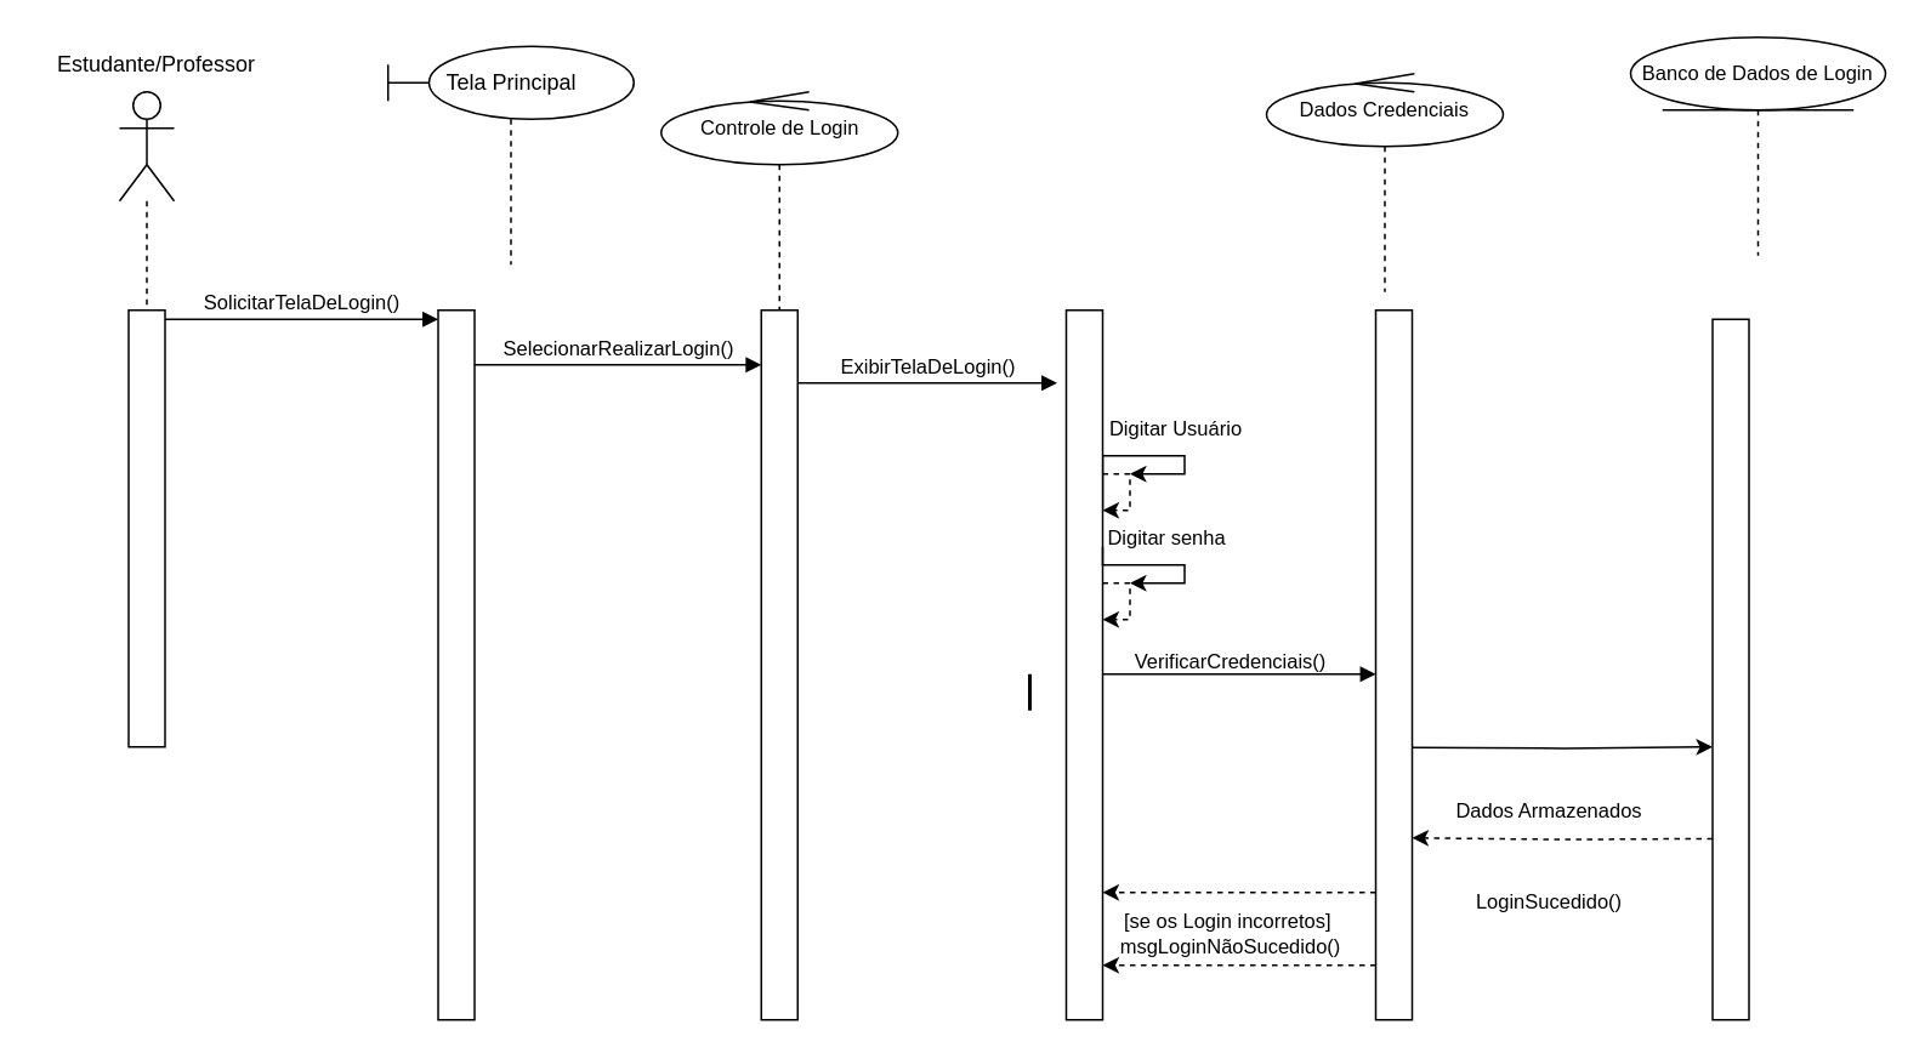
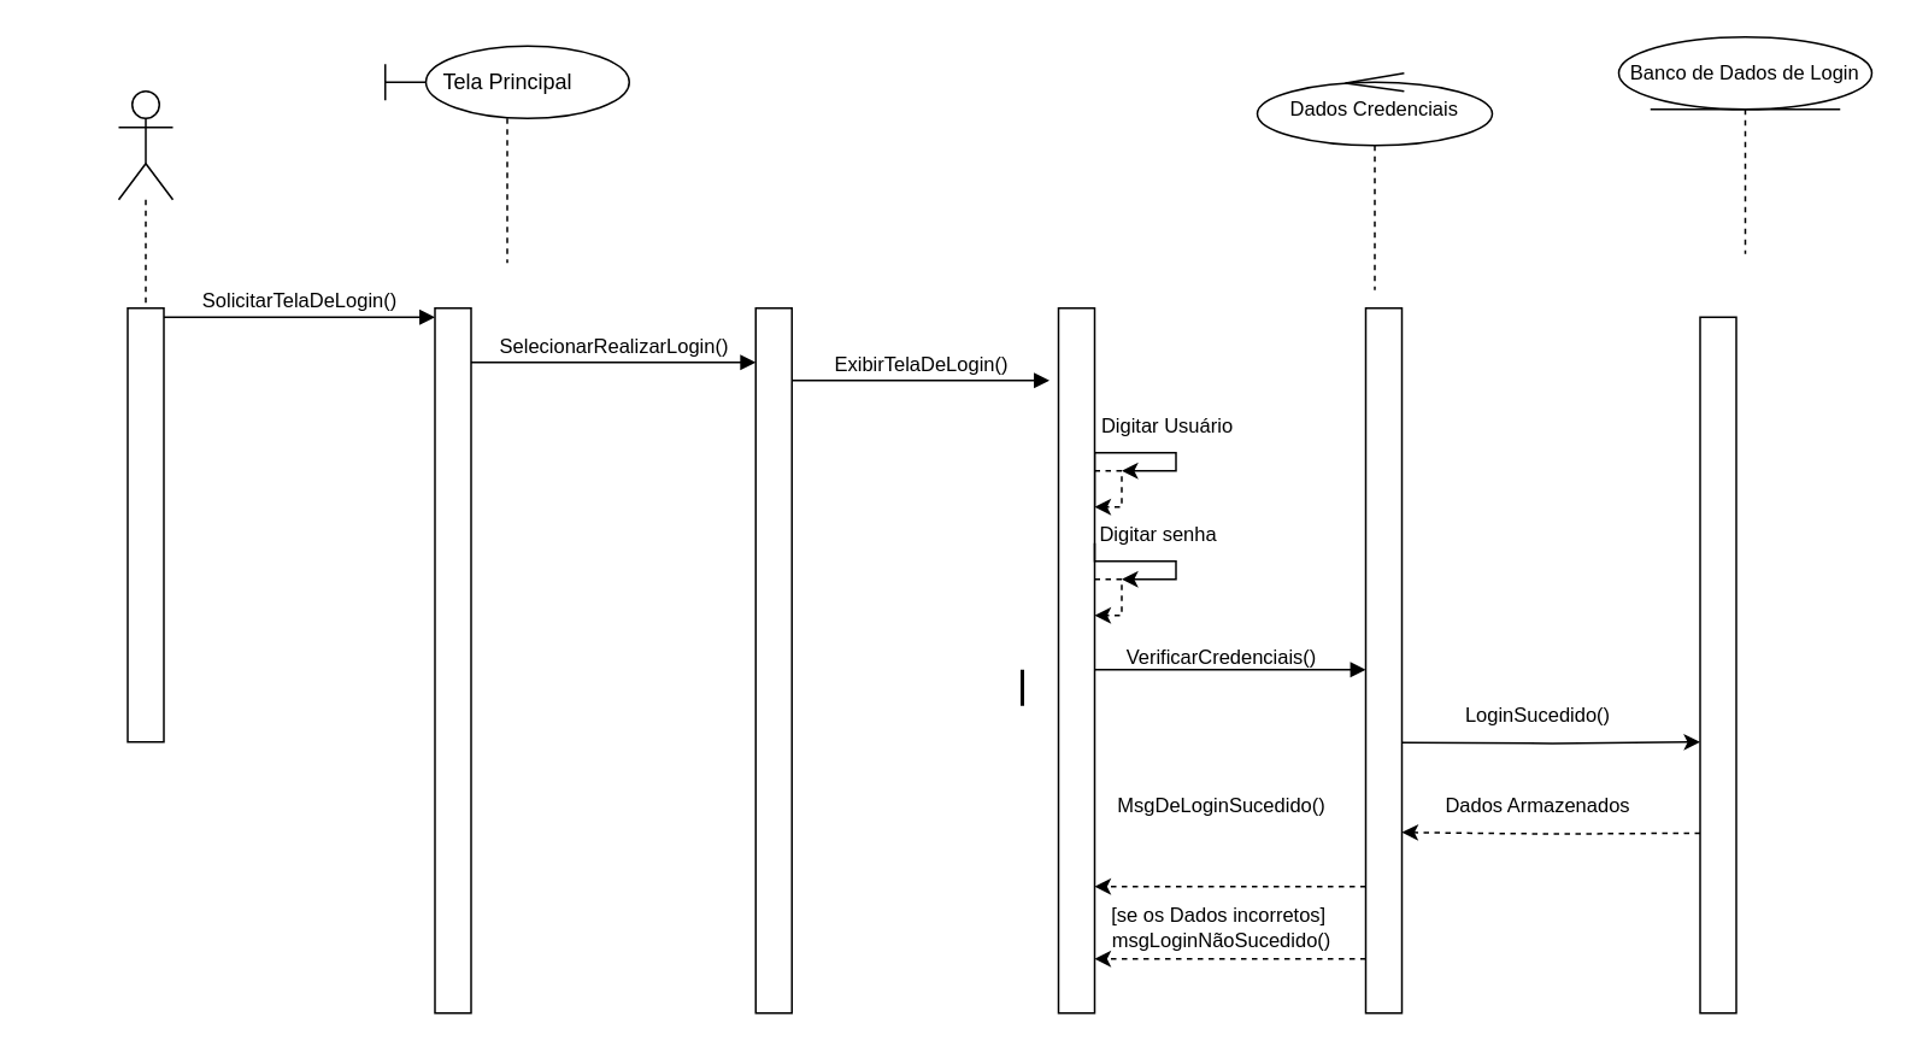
  <mxCell id="0" />
  <mxCell id="1" parent="0" />
  <mxCell id="2" value="" style="html=1;points=[[0,0,0,0,5],[0,1,0,0,-5],[1,0,0,0,5],[1,1,0,0,-5]];perimeter=orthogonalPerimeter;outlineConnect=0;targetShapes=umlLifeline;portConstraint=eastwest;newEdgeStyle={&quot;curved&quot;:0,&quot;rounded&quot;:0};" vertex="1" parent="1"><mxGeometry x="70" y="170" width="20" height="240" as="geometry" /></mxCell>
  <mxCell id="3" value="" style="shape=umlLifeline;perimeter=lifelinePerimeter;whiteSpace=wrap;html=1;container=1;dropTarget=0;collapsible=0;recursiveResize=0;outlineConnect=0;portConstraint=eastwest;newEdgeStyle={&quot;curved&quot;:0,&quot;rounded&quot;:0};participant=umlActor;size=60;" vertex="1" parent="1"><mxGeometry x="65" y="50" width="30" height="120" as="geometry" /></mxCell>
  <mxCell id="4" value="SolicitarTelaDeLogin()" style="html=1;verticalAlign=bottom;endArrow=block;curved=0;rounded=0;entryX=0;entryY=0;entryDx=0;entryDy=5;exitX=1;exitY=0;exitDx=0;exitDy=5;entryPerimeter=0;" edge="1" parent="1" source="2" target="5"><mxGeometry relative="1" as="geometry"><mxPoint x="160" y="175" as="targetPoint" /></mxGeometry></mxCell>
  <mxCell id="5" value="" style="html=1;points=[[0,0,0,0,5],[0,1,0,0,-5],[1,0,0,0,5],[1,1,0,0,-5]];perimeter=orthogonalPerimeter;outlineConnect=0;targetShapes=umlLifeline;portConstraint=eastwest;newEdgeStyle={&quot;curved&quot;:0,&quot;rounded&quot;:0};" vertex="1" parent="1"><mxGeometry x="240" y="170" width="20" height="390" as="geometry" /></mxCell>
  <mxCell id="6" value="Tela Principal" style="shape=umlLifeline;perimeter=lifelinePerimeter;whiteSpace=wrap;html=1;container=1;dropTarget=0;collapsible=0;recursiveResize=0;outlineConnect=0;portConstraint=eastwest;newEdgeStyle={&quot;curved&quot;:0,&quot;rounded&quot;:0};participant=umlBoundary;" vertex="1" parent="1"><mxGeometry x="212.5" y="25" width="135" height="120" as="geometry" /></mxCell>
- <mxCell id="7" value="Estudante/Professor" style="text;html=1;align=center;verticalAlign=middle;resizable=0;points=[];autosize=1;strokeColor=none;fillColor=none;" vertex="1" parent="1"><mxGeometry x="20" y="20" width="130" height="30" as="geometry" /></mxCell>
  <mxCell id="8" value="" style="html=1;points=[[0,0,0,0,5],[0,1,0,0,-5],[1,0,0,0,5],[1,1,0,0,-5]];perimeter=orthogonalPerimeter;outlineConnect=0;targetShapes=umlLifeline;portConstraint=eastwest;newEdgeStyle={&quot;curved&quot;:0,&quot;rounded&quot;:0};" vertex="1" parent="1"><mxGeometry x="417.5" y="170" width="20" height="390" as="geometry" /></mxCell>
  <mxCell id="9" value="SelecionarRealizarLogin()" style="html=1;verticalAlign=bottom;endArrow=block;curved=0;rounded=0;exitX=1;exitY=0;exitDx=0;exitDy=5;" edge="1" parent="1" target="8"><mxGeometry relative="1" as="geometry"><mxPoint x="260" y="200" as="sourcePoint" /><mxPoint x="410" y="200" as="targetPoint" /></mxGeometry></mxCell>
  <mxCell id="10" style="edgeStyle=orthogonalEdgeStyle;shape=connector;curved=0;rounded=0;orthogonalLoop=1;jettySize=auto;html=1;strokeColor=default;align=center;verticalAlign=middle;fontFamily=Helvetica;fontSize=11;fontColor=default;labelBackgroundColor=default;endArrow=classic;" edge="1" parent="1" source="21"><mxGeometry relative="1" as="geometry"><mxPoint x="620" y="260" as="targetPoint" /><mxPoint x="605" y="260" as="sourcePoint" /><Array as="points"><mxPoint x="605" y="250" /><mxPoint x="650" y="250" /><mxPoint x="650" y="260" /></Array></mxGeometry></mxCell>
  <mxCell id="11" value="" style="html=1;points=[[0,0,0,0,5],[0,1,0,0,-5],[1,0,0,0,5],[1,1,0,0,-5]];perimeter=orthogonalPerimeter;outlineConnect=0;targetShapes=umlLifeline;portConstraint=eastwest;newEdgeStyle={&quot;curved&quot;:0,&quot;rounded&quot;:0};" vertex="1" parent="1"><mxGeometry x="585" y="170" width="20" height="390" as="geometry" /></mxCell>
  <mxCell id="12" value="ExibirTelaDeLogin()" style="html=1;verticalAlign=bottom;endArrow=block;curved=0;rounded=0;exitX=1;exitY=0;exitDx=0;exitDy=5;" edge="1" parent="1"><mxGeometry relative="1" as="geometry"><mxPoint x="437.5" y="210" as="sourcePoint" /><mxPoint x="580" y="210" as="targetPoint" /></mxGeometry></mxCell>
  <mxCell id="13" value="Dados Credenciais" style="shape=umlLifeline;perimeter=lifelinePerimeter;whiteSpace=wrap;html=1;container=1;dropTarget=0;collapsible=0;recursiveResize=0;outlineConnect=0;portConstraint=eastwest;newEdgeStyle={&quot;curved&quot;:0,&quot;rounded&quot;:0};participant=umlControl;fontFamily=Helvetica;fontSize=11;fontColor=default;labelBackgroundColor=default;" vertex="1" parent="1"><mxGeometry x="695" y="40" width="130" height="120" as="geometry" /></mxCell>
  <mxCell id="14" style="edgeStyle=orthogonalEdgeStyle;shape=connector;curved=0;rounded=0;orthogonalLoop=1;jettySize=auto;html=1;strokeColor=default;align=center;verticalAlign=middle;fontFamily=Helvetica;fontSize=11;fontColor=default;labelBackgroundColor=default;endArrow=classic;dashed=1;" edge="1" parent="1" source="15" target="11"><mxGeometry relative="1" as="geometry"><Array as="points"><mxPoint x="680" y="490" /><mxPoint x="680" y="490" /></Array></mxGeometry></mxCell>
  <mxCell id="15" value="" style="html=1;points=[[0,0,0,0,5],[0,1,0,0,-5],[1,0,0,0,5],[1,1,0,0,-5]];perimeter=orthogonalPerimeter;outlineConnect=0;targetShapes=umlLifeline;portConstraint=eastwest;newEdgeStyle={&quot;curved&quot;:0,&quot;rounded&quot;:0};" vertex="1" parent="1"><mxGeometry x="755" y="170" width="20" height="390" as="geometry" /></mxCell>
  <mxCell id="16" value="" style="html=1;verticalAlign=bottom;endArrow=block;curved=0;rounded=0;exitX=1;exitY=0;exitDx=0;exitDy=5;" edge="1" parent="1"><mxGeometry relative="1" as="geometry"><mxPoint x="605" y="370" as="sourcePoint" /><mxPoint x="755" y="370" as="targetPoint" /></mxGeometry></mxCell>
- <mxCell id="17" value="Controle de Login" style="shape=umlLifeline;perimeter=lifelinePerimeter;whiteSpace=wrap;html=1;container=1;dropTarget=0;collapsible=0;recursiveResize=0;outlineConnect=0;portConstraint=eastwest;newEdgeStyle={&quot;curved&quot;:0,&quot;rounded&quot;:0};participant=umlControl;fontFamily=Helvetica;fontSize=11;fontColor=default;labelBackgroundColor=default;" vertex="1" parent="1"><mxGeometry x="362.5" y="50" width="130" height="120" as="geometry" /></mxCell>
  <mxCell id="18" value="Digitar Usuário" style="text;html=1;align=center;verticalAlign=middle;resizable=0;points=[];autosize=1;strokeColor=none;fillColor=none;fontFamily=Helvetica;fontSize=11;fontColor=default;labelBackgroundColor=default;" vertex="1" parent="1"><mxGeometry x="595" y="220" width="100" height="30" as="geometry" /></mxCell>
  <mxCell id="19" style="edgeStyle=orthogonalEdgeStyle;shape=connector;curved=0;rounded=0;orthogonalLoop=1;jettySize=auto;html=1;strokeColor=default;align=center;verticalAlign=middle;fontFamily=Helvetica;fontSize=11;fontColor=default;labelBackgroundColor=default;endArrow=classic;" edge="1" parent="1"><mxGeometry relative="1" as="geometry"><mxPoint x="620" y="320" as="targetPoint" /><mxPoint x="605" y="300" as="sourcePoint" /><Array as="points"><mxPoint x="605" y="310" /><mxPoint x="650" y="310" /><mxPoint x="650" y="320" /></Array></mxGeometry></mxCell>
  <mxCell id="20" style="edgeStyle=orthogonalEdgeStyle;shape=connector;curved=0;rounded=0;orthogonalLoop=1;jettySize=auto;html=1;strokeColor=default;align=center;verticalAlign=middle;fontFamily=Helvetica;fontSize=11;fontColor=default;labelBackgroundColor=default;endArrow=classic;dashed=1;" edge="1" parent="1"><mxGeometry relative="1" as="geometry"><mxPoint x="605" y="320" as="sourcePoint" /><mxPoint x="605" y="340" as="targetPoint" /><Array as="points"><mxPoint x="620" y="340" /></Array></mxGeometry></mxCell>
  <mxCell id="21" value="Digitar senha" style="text;html=1;align=center;verticalAlign=middle;resizable=0;points=[];autosize=1;strokeColor=none;fillColor=none;fontFamily=Helvetica;fontSize=11;fontColor=default;labelBackgroundColor=default;" vertex="1" parent="1"><mxGeometry x="595" y="280" width="90" height="30" as="geometry" /></mxCell>
  <mxCell id="22" value="" style="line;strokeWidth=2;direction=south;html=1;fontFamily=Helvetica;fontSize=11;fontColor=default;labelBackgroundColor=default;" vertex="1" parent="1"><mxGeometry x="560" y="370" width="10" height="20" as="geometry" /></mxCell>
  <mxCell id="23" style="edgeStyle=orthogonalEdgeStyle;shape=connector;curved=0;rounded=0;orthogonalLoop=1;jettySize=auto;html=1;strokeColor=default;align=center;verticalAlign=middle;fontFamily=Helvetica;fontSize=11;fontColor=default;labelBackgroundColor=default;endArrow=classic;dashed=1;" edge="1" parent="1"><mxGeometry relative="1" as="geometry"><mxPoint x="605" y="260" as="sourcePoint" /><mxPoint x="605" y="280" as="targetPoint" /><Array as="points"><mxPoint x="620" y="280" /></Array></mxGeometry></mxCell>
  <mxCell id="24" value="Banco de Dados de Login" style="shape=umlLifeline;perimeter=lifelinePerimeter;whiteSpace=wrap;html=1;container=1;dropTarget=0;collapsible=0;recursiveResize=0;outlineConnect=0;portConstraint=eastwest;newEdgeStyle={&quot;curved&quot;:0,&quot;rounded&quot;:0};participant=umlEntity;fontFamily=Helvetica;fontSize=11;fontColor=default;labelBackgroundColor=default;" vertex="1" parent="1"><mxGeometry x="895" y="20" width="140" height="120" as="geometry" /></mxCell>
  <mxCell id="25" value="" style="html=1;points=[[0,0,0,0,5],[0,1,0,0,-5],[1,0,0,0,5],[1,1,0,0,-5]];perimeter=orthogonalPerimeter;outlineConnect=0;targetShapes=umlLifeline;portConstraint=eastwest;newEdgeStyle={&quot;curved&quot;:0,&quot;rounded&quot;:0};" vertex="1" parent="1"><mxGeometry x="940" y="175" width="20" height="385" as="geometry" /></mxCell>
- <mxCell id="26" value="LoginSucedido()" style="text;html=1;align=center;verticalAlign=middle;resizable=0;points=[];autosize=1;strokeColor=none;fillColor=none;fontFamily=Helvetica;fontSize=11;fontColor=default;labelBackgroundColor=default;" vertex="1" parent="1"><mxGeometry x="800" y="480" width="100" height="30" as="geometry" /></mxCell>
+ <mxCell id="26" value="LoginSucedido()" style="text;html=1;align=center;verticalAlign=middle;resizable=0;points=[];autosize=1;strokeColor=none;fillColor=none;fontFamily=Helvetica;fontSize=11;fontColor=default;labelBackgroundColor=default;" vertex="1" parent="1"><mxGeometry x="800" y="380" width="100" height="30" as="geometry" /></mxCell>
  <mxCell id="27" style="edgeStyle=orthogonalEdgeStyle;shape=connector;curved=0;rounded=0;orthogonalLoop=1;jettySize=auto;html=1;entryX=0.25;entryY=0.521;entryDx=0;entryDy=0;entryPerimeter=0;strokeColor=default;align=center;verticalAlign=middle;fontFamily=Helvetica;fontSize=11;fontColor=default;labelBackgroundColor=default;endArrow=classic;dashed=1;" edge="1" parent="1"><mxGeometry relative="1" as="geometry"><mxPoint x="940" y="460.42" as="sourcePoint" /><mxPoint x="775" y="460" as="targetPoint" /></mxGeometry></mxCell>
  <mxCell id="28" value="Dados Armazenados" style="text;html=1;align=center;verticalAlign=middle;resizable=0;points=[];autosize=1;strokeColor=none;fillColor=none;fontFamily=Helvetica;fontSize=11;fontColor=default;labelBackgroundColor=default;" vertex="1" parent="1"><mxGeometry x="785" y="430" width="130" height="30" as="geometry" /></mxCell>
  <mxCell id="29" style="edgeStyle=orthogonalEdgeStyle;shape=connector;curved=0;rounded=0;orthogonalLoop=1;jettySize=auto;html=1;entryX=-0.008;entryY=0.478;entryDx=0;entryDy=0;entryPerimeter=0;strokeColor=default;align=center;verticalAlign=middle;fontFamily=Helvetica;fontSize=11;fontColor=default;labelBackgroundColor=default;endArrow=classic;" edge="1" parent="1"><mxGeometry relative="1" as="geometry"><mxPoint x="775.16" y="410.28" as="sourcePoint" /><mxPoint x="940" y="410" as="targetPoint" /></mxGeometry></mxCell>
  <mxCell id="30" value="VerificarCredenciais()" style="text;html=1;align=center;verticalAlign=middle;resizable=0;points=[];autosize=1;strokeColor=none;fillColor=none;fontFamily=Helvetica;fontSize=11;fontColor=default;labelBackgroundColor=default;" vertex="1" parent="1"><mxGeometry x="610" y="347.5" width="130" height="30" as="geometry" /></mxCell>
+ <mxCell id="31" value="MsgDeLoginSucedido()" style="text;html=1;align=center;verticalAlign=middle;resizable=0;points=[];autosize=1;strokeColor=none;fillColor=none;fontFamily=Helvetica;fontSize=11;fontColor=default;labelBackgroundColor=default;" vertex="1" parent="1"><mxGeometry x="605" y="430" width="140" height="30" as="geometry" /></mxCell>
  <mxCell id="32" style="edgeStyle=orthogonalEdgeStyle;shape=connector;curved=0;rounded=0;orthogonalLoop=1;jettySize=auto;html=1;strokeColor=default;align=center;verticalAlign=middle;fontFamily=Helvetica;fontSize=11;fontColor=default;labelBackgroundColor=default;endArrow=classic;dashed=1;" edge="1" parent="1"><mxGeometry relative="1" as="geometry"><mxPoint x="755" y="530" as="sourcePoint" /><mxPoint x="605" y="530" as="targetPoint" /><Array as="points"><mxPoint x="680" y="530" /><mxPoint x="680" y="530" /></Array></mxGeometry></mxCell>
- <mxCell id="33" value="[se os Login incorretos]&amp;nbsp;&lt;div&gt;msgLoginNãoSucedido()&lt;/div&gt;" style="text;html=1;align=center;verticalAlign=middle;resizable=0;points=[];autosize=1;strokeColor=none;fillColor=none;fontFamily=Helvetica;fontSize=11;fontColor=default;labelBackgroundColor=default;" vertex="1" parent="1"><mxGeometry x="600" y="493" width="150" height="40" as="geometry" /></mxCell>
+ <mxCell id="33" value="[se os Dados incorretos]&amp;nbsp;&lt;div&gt;msgLoginNãoSucedido()&lt;/div&gt;" style="text;html=1;align=center;verticalAlign=middle;resizable=0;points=[];autosize=1;strokeColor=none;fillColor=none;fontFamily=Helvetica;fontSize=11;fontColor=default;labelBackgroundColor=default;" vertex="1" parent="1"><mxGeometry x="600" y="493" width="150" height="40" as="geometry" /></mxCell>
